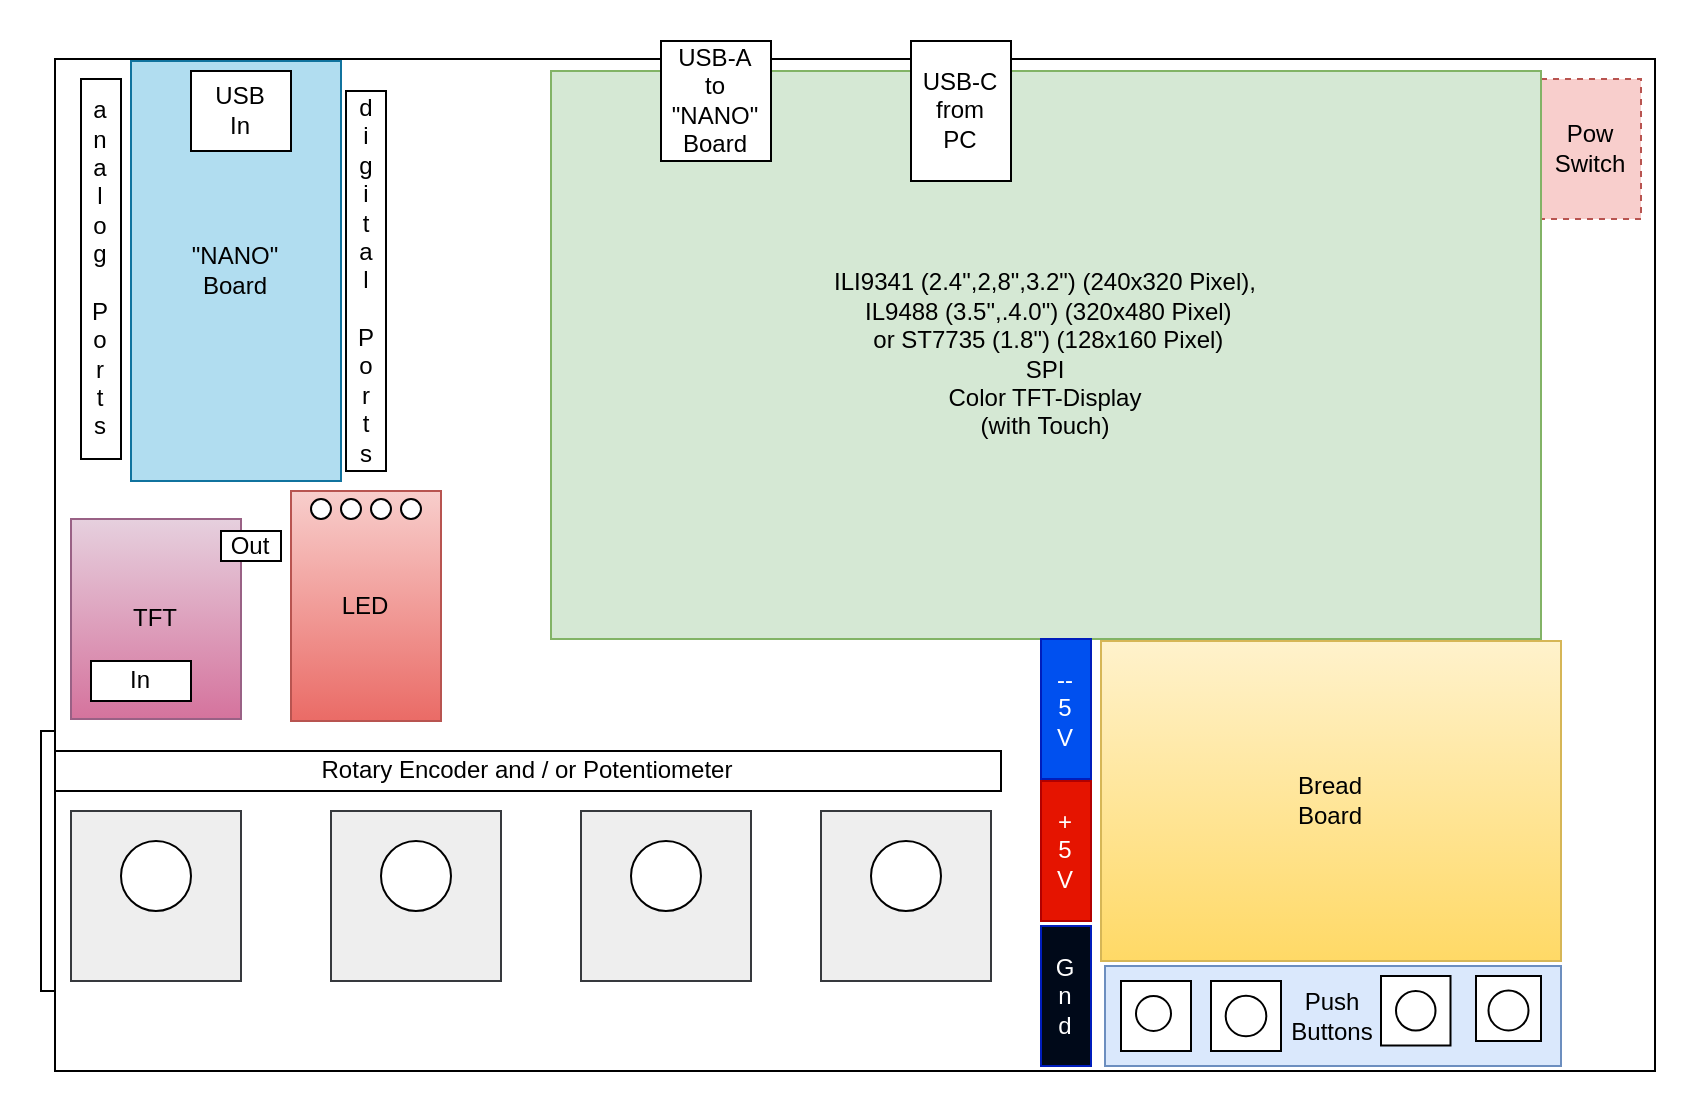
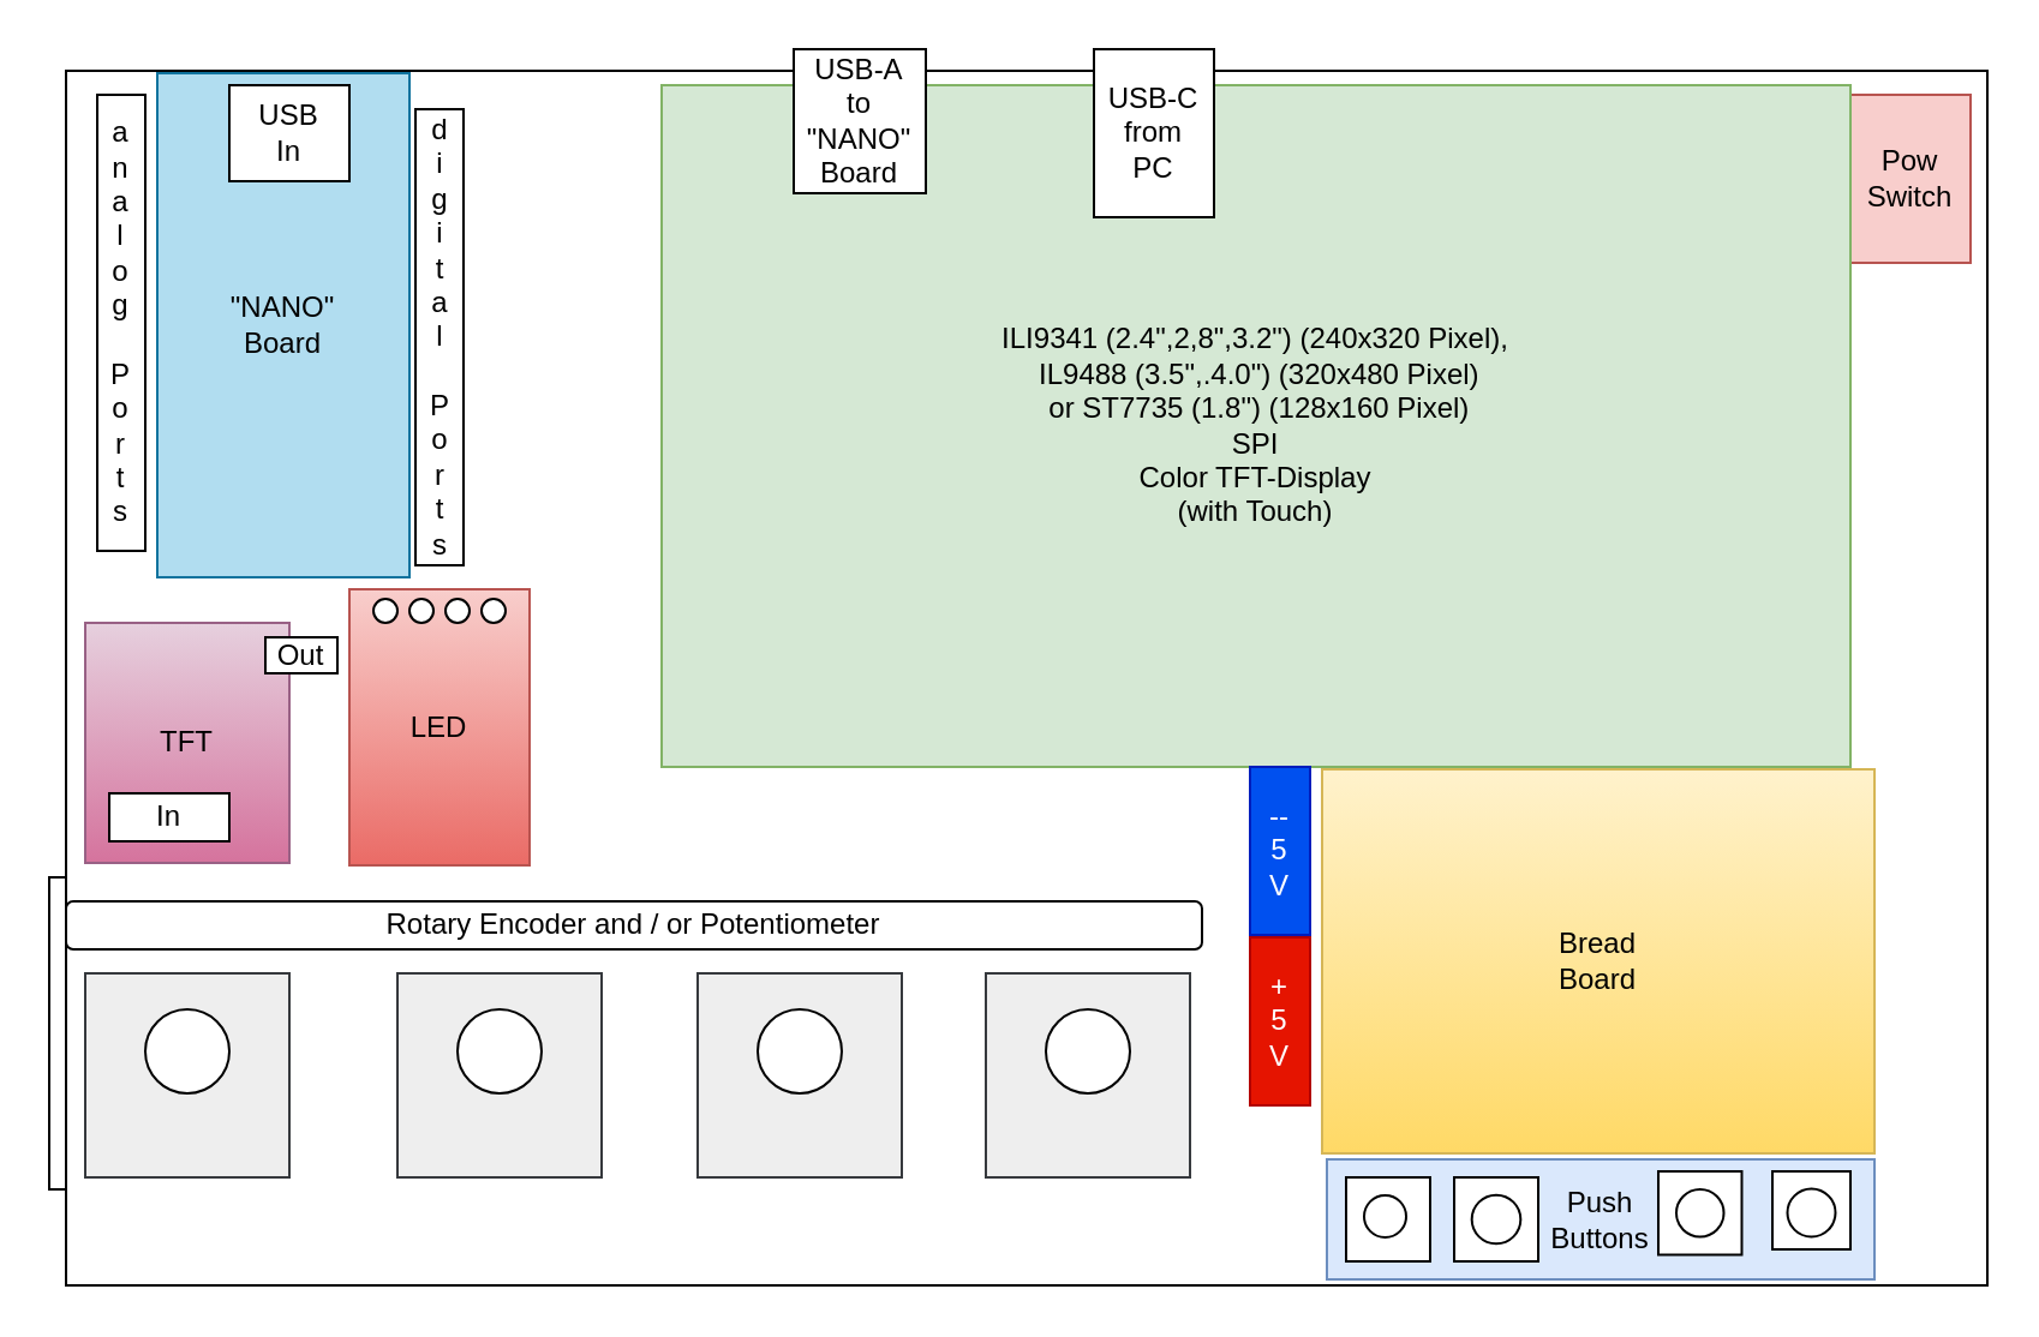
  <mxCell id="0" />
  <mxCell id="1" parent="0" />
  <mxCell id="2" value="" style="rounded=0;whiteSpace=wrap;html=1;" parent="1" vertex="1"><mxGeometry x="20" y="365" width="485" height="130" as="geometry" /></mxCell>
  <mxCell id="3" value="" style="rounded=0;whiteSpace=wrap;html=1;" parent="1" vertex="1"><mxGeometry x="27" y="29" width="800" height="506" as="geometry" /></mxCell>
  <mxCell id="4" value="&quot;NANO&quot;&lt;br&gt;Board" style="rounded=0;whiteSpace=wrap;html=1;fillColor=#b1ddf0;strokeColor=#10739e;" parent="1" vertex="1"><mxGeometry x="65" y="30" width="105" height="210" as="geometry" /></mxCell>
  <mxCell id="5" value="TFT" style="rounded=0;whiteSpace=wrap;html=1;fillColor=#e6d0de;gradientColor=#d5739d;strokeColor=#996185;" parent="1" vertex="1"><mxGeometry x="35" y="259" width="85" height="100" as="geometry" /></mxCell>
  <mxCell id="6" value="Bread&lt;br&gt;Board" style="rounded=0;whiteSpace=wrap;html=1;fillColor=#fff2cc;gradientColor=#ffd966;strokeColor=#d6b656;" parent="1" vertex="1"><mxGeometry x="550" y="320" width="230" height="160" as="geometry" /></mxCell>
  <mxCell id="7" value="Push&lt;br&gt;Buttons" style="rounded=0;whiteSpace=wrap;html=1;fillColor=#dae8fc;strokeColor=#6c8ebf;direction=south;" parent="1" vertex="1"><mxGeometry x="552" y="482.5" width="228" height="50" as="geometry" /></mxCell>
- <mxCell id="8" value="Pow&lt;br&gt;Switch" style="rounded=0;whiteSpace=wrap;html=1;fillColor=#f8cecc;strokeColor=#b85450;dashed=1;" parent="1" vertex="1"><mxGeometry x="770" y="39" width="50" height="70" as="geometry" /></mxCell>
+ <mxCell id="8" value="Pow&lt;br&gt;Switch" style="rounded=0;whiteSpace=wrap;html=1;fillColor=#f8cecc;strokeColor=#b85450;" parent="1" vertex="1"><mxGeometry x="770" y="39" width="50" height="70" as="geometry" /></mxCell>
  <mxCell id="9" value="LED" style="rounded=0;whiteSpace=wrap;html=1;fillColor=#f8cecc;gradientColor=#ea6b66;strokeColor=#b85450;" parent="1" vertex="1"><mxGeometry x="145" y="245" width="75" height="115" as="geometry" /></mxCell>
  <mxCell id="10" value="USB&lt;br&gt;In" style="rounded=0;whiteSpace=wrap;html=1;" parent="1" vertex="1"><mxGeometry x="95" y="35" width="50" height="40" as="geometry" /></mxCell>
  <mxCell id="11" value="" style="ellipse;whiteSpace=wrap;html=1;aspect=fixed;" parent="1" vertex="1"><mxGeometry x="155" y="249" width="10" height="10" as="geometry" /></mxCell>
  <mxCell id="12" style="edgeStyle=orthogonalEdgeStyle;rounded=0;orthogonalLoop=1;jettySize=auto;html=1;exitX=1;exitY=0.5;exitDx=0;exitDy=0;entryX=1;entryY=0.5;entryDx=0;entryDy=0;" parent="1" edge="1"><mxGeometry relative="1" as="geometry"><mxPoint x="280" y="335" as="sourcePoint" /><mxPoint x="280" y="335" as="targetPoint" /></mxGeometry></mxCell>
  <mxCell id="13" value="" style="ellipse;whiteSpace=wrap;html=1;aspect=fixed;" parent="1" vertex="1"><mxGeometry x="170" y="249" width="10" height="10" as="geometry" /></mxCell>
  <mxCell id="14" value="" style="ellipse;whiteSpace=wrap;html=1;aspect=fixed;" parent="1" vertex="1"><mxGeometry x="185" y="249" width="10" height="10" as="geometry" /></mxCell>
  <mxCell id="15" value="" style="ellipse;whiteSpace=wrap;html=1;aspect=fixed;movable=1;resizable=1;rotatable=1;deletable=1;editable=1;connectable=1;" parent="1" vertex="1"><mxGeometry x="200" y="249" width="10" height="10" as="geometry" /></mxCell>
- <mxCell id="16" value="Rotary Encoder and / or Potentiometer" style="rounded=0;whiteSpace=wrap;html=1;" parent="1" vertex="1"><mxGeometry x="27" y="375" width="473" height="20" as="geometry" /></mxCell>
+ <mxCell id="16" value="Rotary Encoder and / or Potentiometer" style="whiteSpace=wrap;html=1;rounded=1;" parent="1" vertex="1"><mxGeometry x="27" y="375" width="473" height="20" as="geometry" /></mxCell>
  <mxCell id="17" value="a&lt;br&gt;n&lt;br&gt;a&lt;br&gt;l&lt;br&gt;o&lt;br&gt;g&lt;br&gt;&lt;br&gt;P&lt;br&gt;o&lt;br&gt;r&lt;br&gt;t&lt;br&gt;s" style="rounded=0;whiteSpace=wrap;html=1;" parent="1" vertex="1"><mxGeometry x="40" y="39" width="20" height="190" as="geometry" /></mxCell>
  <mxCell id="18" value="d&lt;br&gt;i&lt;br&gt;g&lt;br&gt;i&lt;br&gt;t&lt;br&gt;a&lt;br&gt;l&lt;br&gt;&lt;br&gt;P&lt;br&gt;o&lt;br&gt;r&lt;br&gt;t&lt;br&gt;s" style="rounded=0;whiteSpace=wrap;html=1;" parent="1" vertex="1"><mxGeometry x="172.5" y="45" width="20" height="190" as="geometry" /></mxCell>
  <mxCell id="19" value="Out" style="rounded=0;whiteSpace=wrap;html=1;" parent="1" vertex="1"><mxGeometry x="110" y="265" width="30" height="15" as="geometry" /></mxCell>
  <mxCell id="20" value="In" style="rounded=0;whiteSpace=wrap;html=1;" parent="1" vertex="1"><mxGeometry x="45" y="330" width="50" height="20" as="geometry" /></mxCell>
  <mxCell id="21" value="" style="rounded=0;whiteSpace=wrap;html=1;fillColor=#eeeeee;strokeColor=#36393d;" parent="1" vertex="1"><mxGeometry x="35" y="405" width="85" height="85" as="geometry" /></mxCell>
  <mxCell id="22" value="" style="rounded=0;whiteSpace=wrap;html=1;fillColor=#eeeeee;strokeColor=#36393d;" parent="1" vertex="1"><mxGeometry x="165" y="405" width="85" height="85" as="geometry" /></mxCell>
  <mxCell id="23" value="" style="rounded=0;whiteSpace=wrap;html=1;fillColor=#eeeeee;strokeColor=#36393d;" parent="1" vertex="1"><mxGeometry x="290" y="405" width="85" height="85" as="geometry" /></mxCell>
  <mxCell id="24" value="" style="rounded=0;whiteSpace=wrap;html=1;fillColor=#eeeeee;strokeColor=#36393d;" parent="1" vertex="1"><mxGeometry x="410" y="405" width="85" height="85" as="geometry" /></mxCell>
  <mxCell id="25" value="" style="ellipse;whiteSpace=wrap;html=1;aspect=fixed;" parent="1" vertex="1"><mxGeometry x="60" y="420" width="35" height="35" as="geometry" /></mxCell>
  <mxCell id="26" value="" style="ellipse;whiteSpace=wrap;html=1;aspect=fixed;" parent="1" vertex="1"><mxGeometry x="190" y="420" width="35" height="35" as="geometry" /></mxCell>
  <mxCell id="27" value="" style="ellipse;whiteSpace=wrap;html=1;aspect=fixed;" parent="1" vertex="1"><mxGeometry x="315" y="420" width="35" height="35" as="geometry" /></mxCell>
  <mxCell id="28" value="" style="ellipse;whiteSpace=wrap;html=1;aspect=fixed;" parent="1" vertex="1"><mxGeometry x="435" y="420" width="35" height="35" as="geometry" /></mxCell>
  <mxCell id="29" value="+&lt;br&gt;5&lt;br&gt;V" style="rounded=0;whiteSpace=wrap;html=1;fillColor=#e51400;fontColor=#ffffff;strokeColor=#B20000;" parent="1" vertex="1"><mxGeometry x="520" y="390" width="25" height="70" as="geometry" /></mxCell>
- <mxCell id="30" value="G&lt;br&gt;n&lt;br&gt;d" style="rounded=0;whiteSpace=wrap;html=1;fillColor=#000919;fontColor=#ffffff;strokeColor=#001DBC;" parent="1" vertex="1"><mxGeometry x="520" y="462.5" width="25" height="70" as="geometry" /></mxCell>
  <mxCell id="31" value="ILI9341 (2.4&quot;,2,8&quot;,3.2&quot;) (240x320 Pixel),&lt;br&gt;&amp;nbsp;IL9488 (3.5&quot;,.4.0&quot;) (320x480 Pixel)&lt;br&gt;&amp;nbsp;or ST7735 (1.8&quot;) (128x160 Pixel)&lt;br&gt;SPI&lt;br&gt;Color TFT-Display&lt;br&gt;(with Touch)" style="rounded=0;whiteSpace=wrap;html=1;fillColor=#d5e8d4;strokeColor=#82b366;" parent="1" vertex="1"><mxGeometry x="275" y="35" width="495" height="284" as="geometry" /></mxCell>
  <mxCell id="32" value="" style="whiteSpace=wrap;html=1;aspect=fixed;" parent="1" vertex="1"><mxGeometry x="560" y="490" width="35" height="35" as="geometry" /></mxCell>
  <mxCell id="33" value="" style="whiteSpace=wrap;html=1;aspect=fixed;" parent="1" vertex="1"><mxGeometry x="605" y="490" width="35" height="35" as="geometry" /></mxCell>
  <mxCell id="34" value="" style="whiteSpace=wrap;html=1;aspect=fixed;" parent="1" vertex="1"><mxGeometry x="690" y="487.5" width="34.75" height="34.75" as="geometry" /></mxCell>
  <mxCell id="35" value="" style="whiteSpace=wrap;html=1;aspect=fixed;" parent="1" vertex="1"><mxGeometry x="737.5" y="487.5" width="32.5" height="32.5" as="geometry" /></mxCell>
  <mxCell id="36" value="" style="ellipse;whiteSpace=wrap;html=1;aspect=fixed;" parent="1" vertex="1"><mxGeometry x="567.5" y="497.5" width="17.5" height="17.5" as="geometry" /></mxCell>
  <mxCell id="37" value="" style="ellipse;whiteSpace=wrap;html=1;aspect=fixed;" parent="1" vertex="1"><mxGeometry x="612.35" y="497.35" width="20.31" height="20.31" as="geometry" /></mxCell>
  <mxCell id="38" value="" style="ellipse;whiteSpace=wrap;html=1;aspect=fixed;" parent="1" vertex="1"><mxGeometry x="743.75" y="494.75" width="20" height="20" as="geometry" /></mxCell>
  <mxCell id="39" value="" style="ellipse;whiteSpace=wrap;html=1;aspect=fixed;" parent="1" vertex="1"><mxGeometry x="697.5" y="495" width="19.75" height="19.75" as="geometry" /></mxCell>
  <mxCell id="40" value="USB-A&lt;br&gt;to&lt;br&gt;&quot;NANO&quot;&lt;br&gt;Board" style="rounded=0;whiteSpace=wrap;html=1;" parent="1" vertex="1"><mxGeometry x="330" y="20" width="55" height="60" as="geometry" /></mxCell>
  <mxCell id="41" value="USB-C&lt;br&gt;from&lt;br&gt;PC" style="rounded=0;whiteSpace=wrap;html=1;" parent="1" vertex="1"><mxGeometry x="455" y="20" width="50" height="70" as="geometry" /></mxCell>
  <mxCell id="42" value="--&lt;br&gt;5&lt;br&gt;V" style="rounded=0;whiteSpace=wrap;html=1;fillColor=#0050ef;fontColor=#ffffff;strokeColor=#001DBC;" parent="1" vertex="1"><mxGeometry x="520" y="319" width="25" height="70" as="geometry" /></mxCell>
